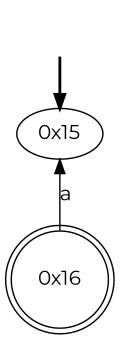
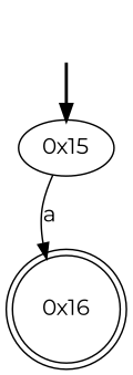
  digraph {
    fontname=Montserrat
    node [fontname=Montserrat]
    edge [fontname=Montserrat]
    fake [style=invisible]
    "0x15" [root=true]
    "0x16" [shape=doublecircle]
    fake -> "0x15" [style=bold]
-   "0x16" -> "0x15" [label=a]
+   "0x15" -> "0x16" [label=a]
  }
